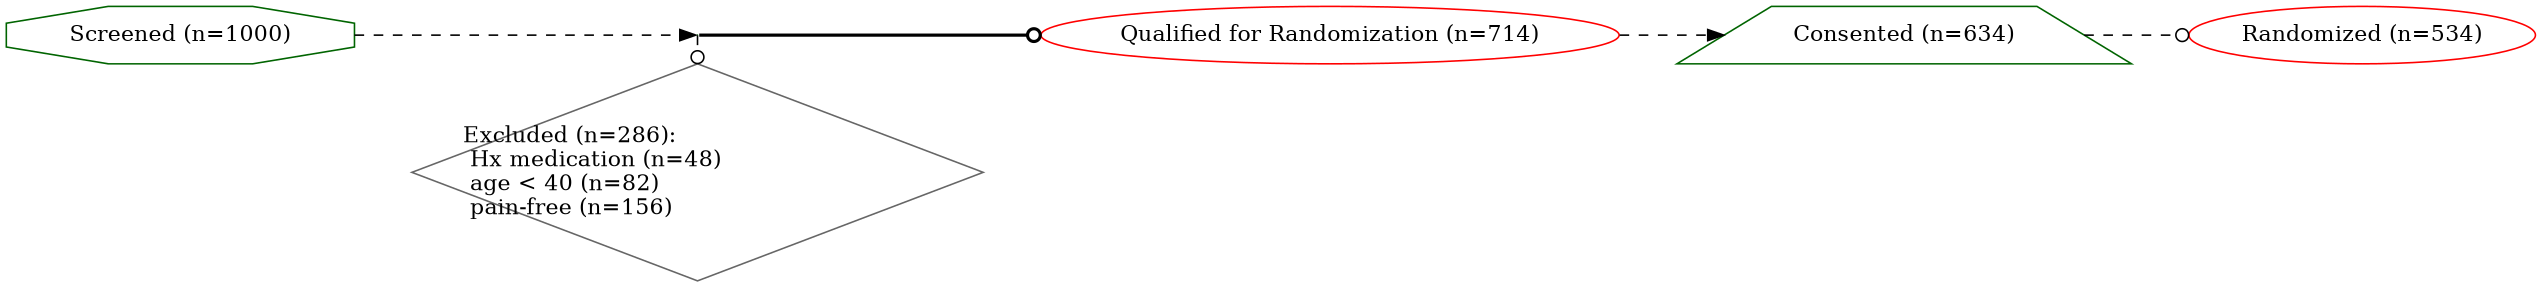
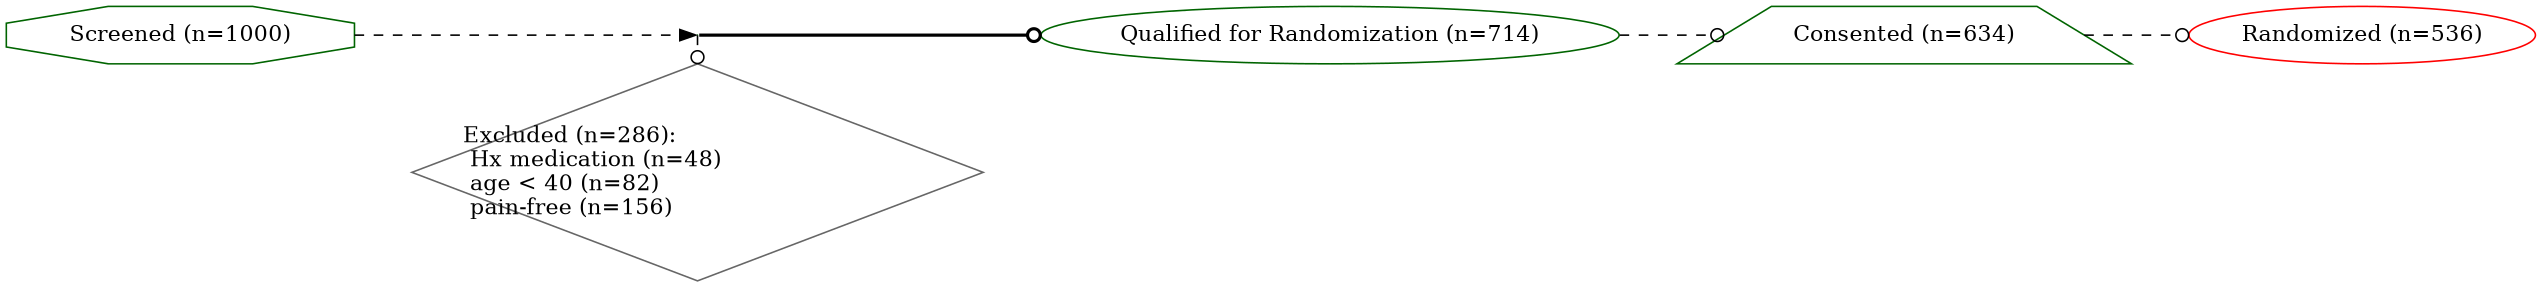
  digraph {
    rankdir=LR
    node [color=darkgreen shape=ellipse]
    edge [arrowhead=odot style=dashed]
    n1 [label="Screened (n=1000)" shape=octagon]
    n2 [color=gray40 label="Excluded (n=286):\l Hx medication (n=48)\l age < 40 (n=82)\l pain-free (n=156)\l" shape=diamond]
    P1 [shape=point width=0]
-   n4 [color=red label="Qualified for Randomization (n=714)"]
+   n4 [label="Qualified for Randomization (n=714)"]
    n5 [label="Consented (n=634)" shape=trapezium]
-   n6 [color=red label="Randomized (n=534)"]
+   n6 [color=red label="Randomized (n=536)"]
    subgraph sub_1 {
      rank=same
      n1
    }
    subgraph sub_2 {
      rank=same
      n2
      P1
    }
    subgraph sub_3 {
      rank=same
      n4
    }
    subgraph sub_4 {
      rank=same
      n5
    }
    subgraph sub_5 {
      rank=same
      n6
    }
    n1 -> P1 [arrowhead=normal]
    P1 -> n2
    P1 -> n4 [style=bold]
-   n4 -> n5 [arrowhead=normal]
+   n4 -> n5
    n5 -> n6
  }
